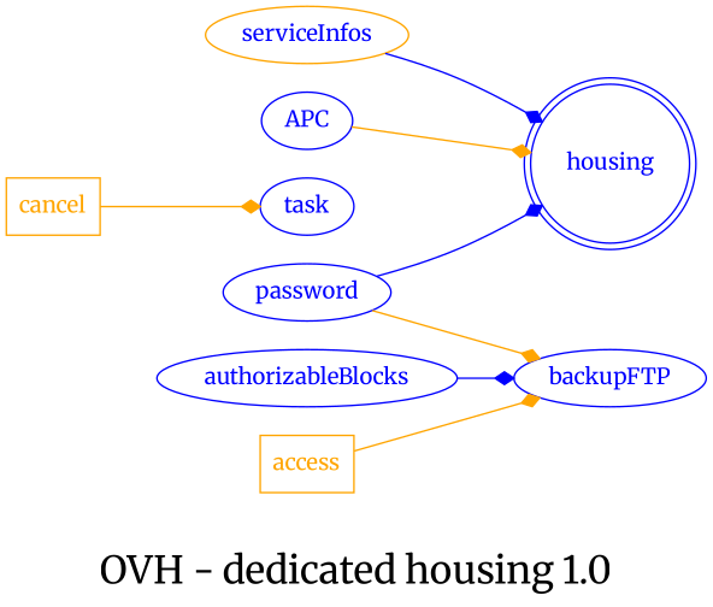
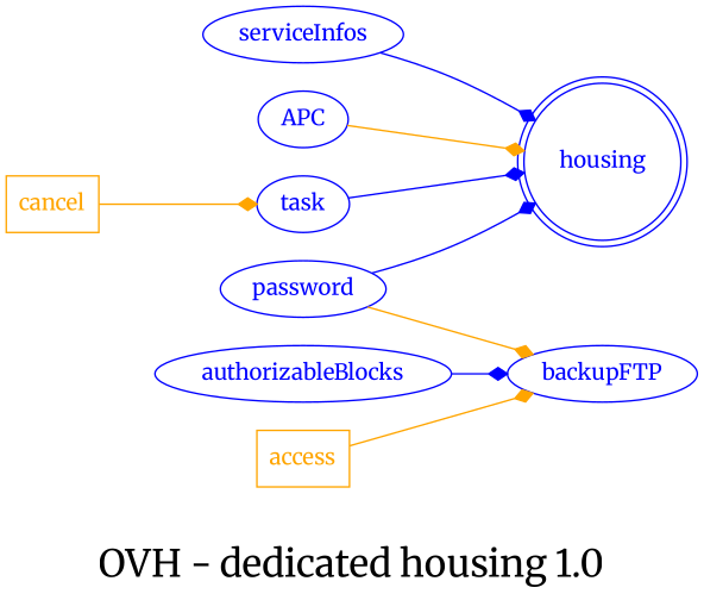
  digraph {
    fontname=Merriweather
    fontsize=24
    label="OVH - dedicated housing 1.0"
    rankdir=LR
    splines=true
    node [color=blue fontcolor=blue fontname=Merriweather shape=ellipse]
    edge [arrowhead=diamond arrowtail=none color=blue fontcolor=blue fontname=Merriweather]
    housing [shape=doublecircle]
-   serviceInfos [color=orange]
+   serviceInfos
    password
    backupFTP
    authorizableBlocks
    access [color=orange fontcolor=orange shape=box]
    APC
    task
    cancel [color=orange fontcolor=orange shape=box]
    serviceInfos -> housing
    password -> housing
    password -> backupFTP [color=orange]
    authorizableBlocks -> backupFTP
    access -> backupFTP [color=orange fontcolor=orange]
    APC -> housing [color=orange]
+   task -> housing
    cancel -> task [color=orange fontcolor=orange]
  }
